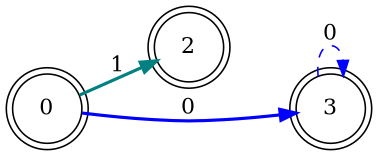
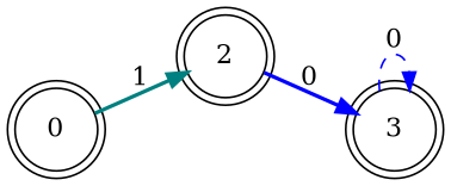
  digraph {
    rankdir=LR
    node [shape=doublecircle]
    edge [color=blue style=bold]
    n1 [label=0]
    n2 [label=2]
    n3 [label=3]
    n1 -> n2 [color=teal label=1]
-   n1 -> n3 [label=0]
+   n2 -> n3 [label=0]
    n3 -> n3 [label=0 style=dashed]
  }
